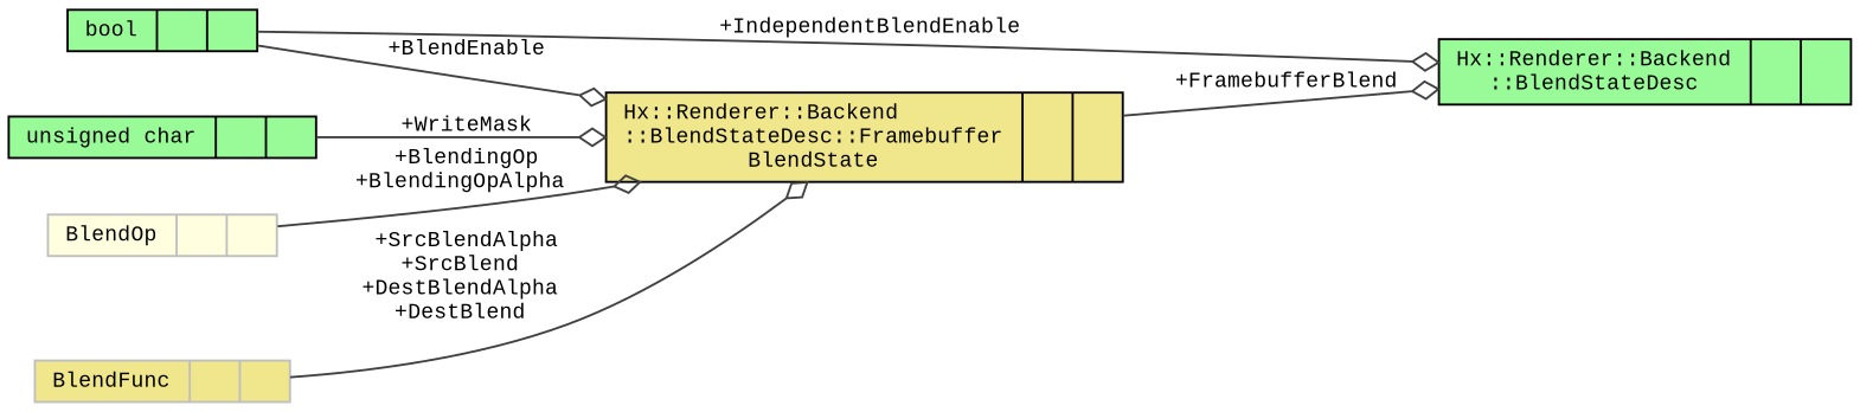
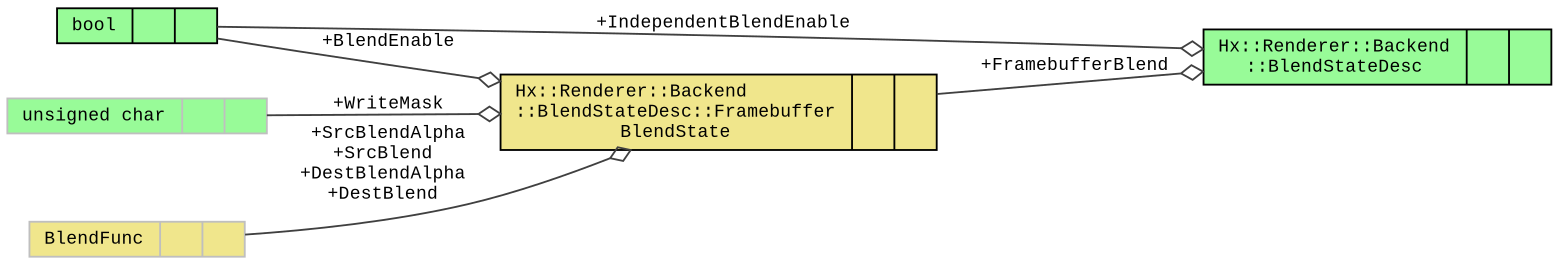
  digraph {
    fontname="Liberation Mono"
    rankdir=LR
    node [color=black fillcolor=palegreen fontname="Liberation Mono" fontsize=10 shape=record style=filled]
    edge [arrowhead=odiamond color=grey25 fontname="Liberation Mono" fontsize=10 labelfontname=Helvetica labelfontsize=10 style=solid]
    n1 [fontcolor=black height=0.2 label="{Hx::Renderer::Backend\l::BlendStateDesc\n||}" width=0.4]
    n2 [height=0.2 label="{bool\n||}" width=0.4]
    n3 [fillcolor=khaki height=0.2 label="{Hx::Renderer::Backend\l::BlendStateDesc::Framebuffer\lBlendState\n||}" width=0.4]
-   n4 [height=0.2 label="{unsigned char\n||}" width=0.4]
-   n5 [color=grey75 fillcolor=lightyellow height=0.2 label="{BlendOp\n||}" width=0.4]
+   n4 [color=grey75 height=0.2 label="{unsigned char\n||}" width=0.4]
    n6 [color=grey75 fillcolor=khaki height=0.2 label="{BlendFunc\n||}" width=0.4]
    n2 -> n1 [label=" +IndependentBlendEnable"]
    n2 -> n3 [label=" +BlendEnable"]
    n3 -> n1 [label=" +FramebufferBlend"]
    n4 -> n3 [label=" +WriteMask"]
-   n5 -> n3 [label=" +BlendingOp\n+BlendingOpAlpha"]
    n6 -> n3 [label=" +SrcBlendAlpha\n+SrcBlend\n+DestBlendAlpha\n+DestBlend"]
  }
